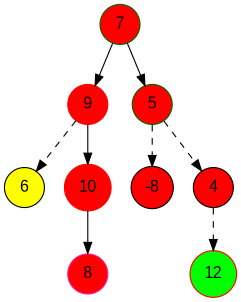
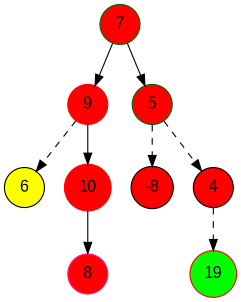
  digraph {
    node [fillcolor=red fontname=Arial shape=circle style=filled color=red]
    edge [style=solid]
    7 [color=darkgreen]
    9
    5 [color=darkgreen]
    6 [fillcolor=yellow color=black]
    10
    8 [color=deeppink]
    -8 [color=black]
    4 [color=black]
-   12 [fillcolor=green]
+   12 [fillcolor=green label=19]
    7 -> 9
    7 -> 5
    9 -> 6 [style=dashed]
    9 -> 10
    5 -> -8 [style=dashed]
    5 -> 4 [style=dashed]
    10 -> 8
    4 -> 12 [style=dashed]
  }
